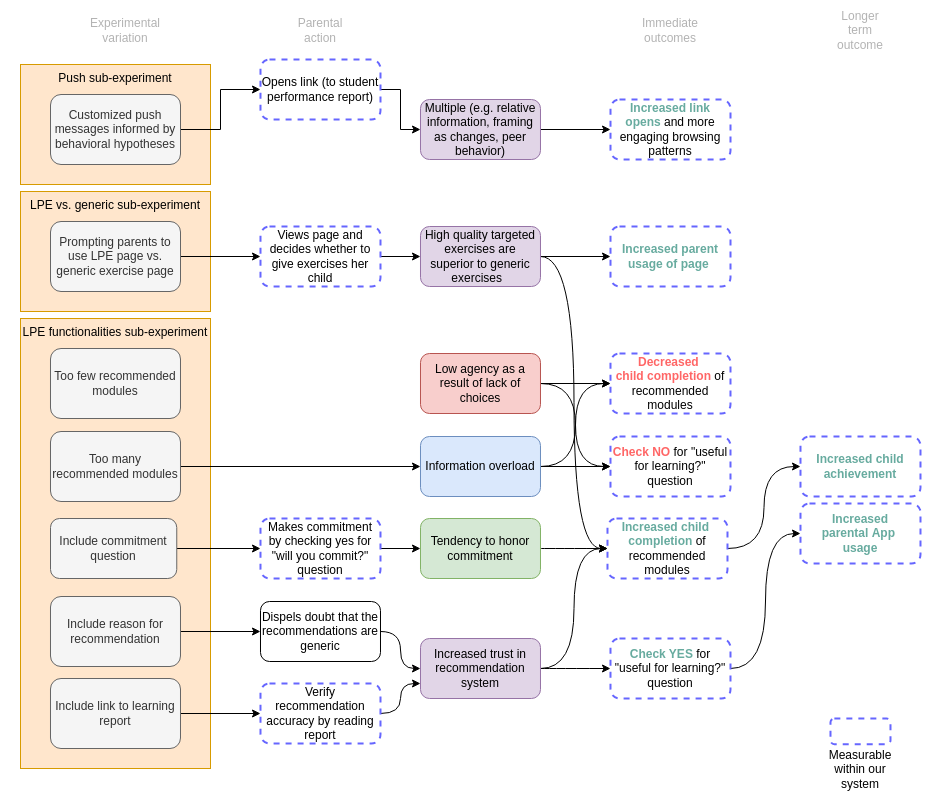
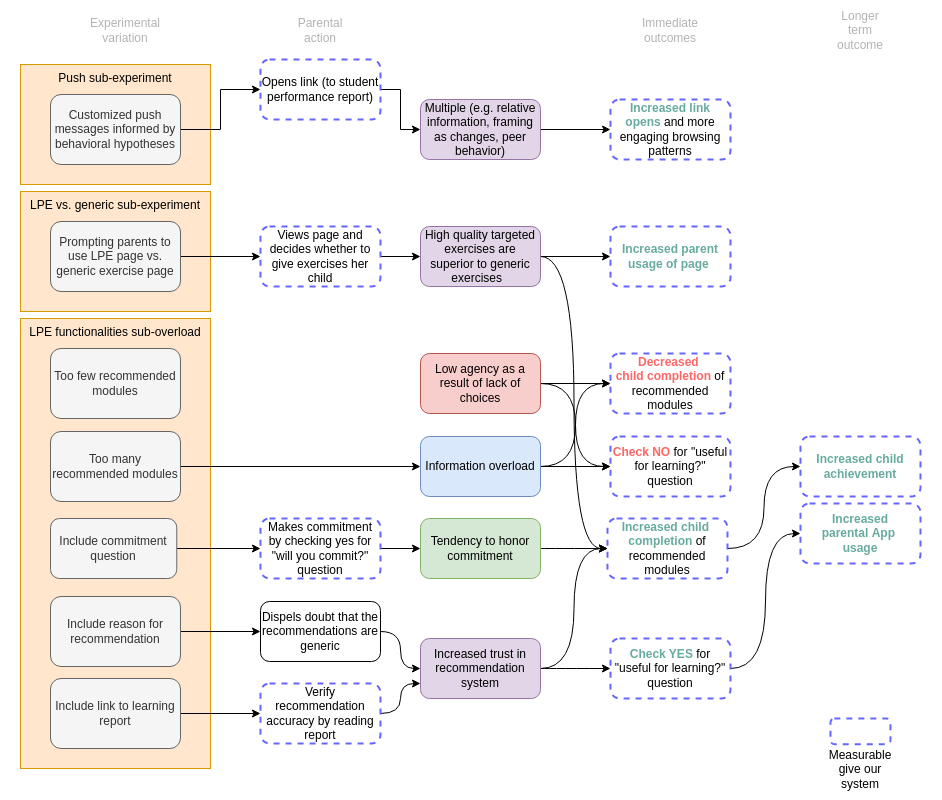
  <mxCell id="0" />
  <mxCell id="1" parent="0" />
- <mxCell id="2" value="LPE functionalities sub-experiment" style="rounded=0;whiteSpace=wrap;html=1;strokeWidth=1;verticalAlign=top;fillColor=#ffe6cc;strokeColor=#d79b00;" parent="1" vertex="1"><mxGeometry x="20" y="318" width="190" height="450" as="geometry" /></mxCell>
+ <mxCell id="2" value="LPE functionalities sub-overload" style="rounded=0;whiteSpace=wrap;html=1;strokeWidth=1;verticalAlign=top;fillColor=#ffe6cc;strokeColor=#d79b00;" parent="1" vertex="1"><mxGeometry x="20" y="318" width="190" height="450" as="geometry" /></mxCell>
  <mxCell id="3" style="edgeStyle=none;rounded=0;orthogonalLoop=1;jettySize=auto;html=1;exitX=1;exitY=0.5;exitDx=0;exitDy=0;entryX=0;entryY=0.5;entryDx=0;entryDy=0;fontColor=#B3B3B3;" parent="1" source="4" target="20" edge="1"><mxGeometry relative="1" as="geometry" /></mxCell>
  <mxCell id="4" value="Include commitment question" style="rounded=1;whiteSpace=wrap;html=1;strokeWidth=1;fillColor=#f5f5f5;strokeColor=#666666;fontColor=#333333;" parent="1" vertex="1"><mxGeometry x="50" y="518" width="126.25" height="60" as="geometry" /></mxCell>
  <mxCell id="5" style="edgeStyle=none;rounded=0;orthogonalLoop=1;jettySize=auto;html=1;exitX=1;exitY=0.5;exitDx=0;exitDy=0;entryX=0;entryY=0.5;entryDx=0;entryDy=0;fontColor=#B3B3B3;" parent="1" source="6" target="34" edge="1"><mxGeometry relative="1" as="geometry" /></mxCell>
  <mxCell id="6" value="Include reason for recommendation" style="rounded=1;whiteSpace=wrap;html=1;fillColor=#f5f5f5;strokeWidth=1;strokeColor=#666666;fontColor=#333333;" parent="1" vertex="1"><mxGeometry x="49.995" y="596" width="130" height="70" as="geometry" /></mxCell>
  <mxCell id="7" value="Too few recommended modules" style="rounded=1;whiteSpace=wrap;html=1;fillColor=#f5f5f5;strokeWidth=1;strokeColor=#666666;fontColor=#333333;" parent="1" vertex="1"><mxGeometry x="49.995" y="348" width="130" height="70" as="geometry" /></mxCell>
  <mxCell id="8" style="edgeStyle=none;rounded=0;orthogonalLoop=1;jettySize=auto;html=1;exitX=1;exitY=0.5;exitDx=0;exitDy=0;fontColor=#B3B3B3;" parent="1" source="9" target="13" edge="1"><mxGeometry relative="1" as="geometry" /></mxCell>
  <mxCell id="9" value="Include link to learning report" style="rounded=1;whiteSpace=wrap;html=1;fillColor=#f5f5f5;strokeWidth=1;strokeColor=#666666;fontColor=#333333;" parent="1" vertex="1"><mxGeometry x="49.995" y="678" width="130" height="70" as="geometry" /></mxCell>
  <mxCell id="10" style="rounded=0;orthogonalLoop=1;jettySize=auto;html=1;exitX=1;exitY=0.5;exitDx=0;exitDy=0;entryX=0;entryY=0.5;entryDx=0;entryDy=0;fontColor=#B3B3B3;" parent="1" source="11" target="23" edge="1"><mxGeometry relative="1" as="geometry" /></mxCell>
  <mxCell id="11" value="Too many recommended modules" style="rounded=1;whiteSpace=wrap;html=1;fillColor=#f5f5f5;strokeWidth=1;strokeColor=#666666;fontColor=#333333;" parent="1" vertex="1"><mxGeometry x="49.995" y="431" width="130" height="70" as="geometry" /></mxCell>
  <mxCell id="12" style="edgeStyle=orthogonalEdgeStyle;curved=1;rounded=0;orthogonalLoop=1;jettySize=auto;html=1;exitX=1;exitY=0.5;exitDx=0;exitDy=0;entryX=0;entryY=0.75;entryDx=0;entryDy=0;fontColor=#B3B3B3;" parent="1" source="13" target="37" edge="1"><mxGeometry relative="1" as="geometry" /></mxCell>
  <mxCell id="13" value="Verify recommendation accuracy by reading report" style="rounded=1;whiteSpace=wrap;html=1;dashed=1;strokeWidth=2;strokeColor=#6666FF;" parent="1" vertex="1"><mxGeometry x="259.99" y="683" width="120" height="60" as="geometry" /></mxCell>
  <mxCell id="14" value="" style="group" parent="1" vertex="1" connectable="0"><mxGeometry x="819.99" y="718" width="80" height="60" as="geometry" /></mxCell>
  <mxCell id="15" value="" style="rounded=1;whiteSpace=wrap;html=1;dashed=1;strokeWidth=2;strokeColor=#6666FF;" parent="14" vertex="1"><mxGeometry x="10" width="60" height="25.714" as="geometry" /></mxCell>
- <mxCell id="16" value="Measurable within our system" style="text;html=1;strokeColor=none;fillColor=none;align=center;verticalAlign=middle;whiteSpace=wrap;rounded=0;dashed=1;" parent="14" vertex="1"><mxGeometry y="42.857" width="80" height="17.143" as="geometry" /></mxCell>
+ <mxCell id="16" value="Measurable give our system" style="text;html=1;strokeColor=none;fillColor=none;align=center;verticalAlign=middle;whiteSpace=wrap;rounded=0;dashed=1;" parent="14" vertex="1"><mxGeometry y="42.857" width="80" height="17.143" as="geometry" /></mxCell>
  <mxCell id="17" style="edgeStyle=orthogonalEdgeStyle;curved=1;rounded=0;orthogonalLoop=1;jettySize=auto;html=1;exitX=1;exitY=0.5;exitDx=0;exitDy=0;entryX=0;entryY=0.5;entryDx=0;entryDy=0;fontColor=#B3B3B3;" parent="1" source="18" target="42" edge="1"><mxGeometry relative="1" as="geometry" /></mxCell>
  <mxCell id="18" value="&lt;b&gt;&lt;font color=&quot;#67ab9f&quot;&gt;Check YES&lt;/font&gt; &lt;/b&gt;for &quot;useful for learning?&quot; question" style="rounded=1;whiteSpace=wrap;html=1;dashed=1;strokeWidth=2;strokeColor=#6666FF;" parent="1" vertex="1"><mxGeometry x="609.99" y="638" width="120" height="60" as="geometry" /></mxCell>
  <mxCell id="19" style="edgeStyle=none;rounded=0;orthogonalLoop=1;jettySize=auto;html=1;exitX=1;exitY=0.5;exitDx=0;exitDy=0;entryX=0;entryY=0.5;entryDx=0;entryDy=0;fontColor=#B3B3B3;" parent="1" source="20" target="32" edge="1"><mxGeometry relative="1" as="geometry" /></mxCell>
  <mxCell id="20" value="Makes commitment by checking yes for &quot;will you commit?&quot; question" style="rounded=1;whiteSpace=wrap;html=1;dashed=1;strokeWidth=2;strokeColor=#6666FF;fillColor=none;" parent="1" vertex="1"><mxGeometry x="259.99" y="518" width="120" height="60" as="geometry" /></mxCell>
  <mxCell id="21" style="edgeStyle=orthogonalEdgeStyle;rounded=0;orthogonalLoop=1;jettySize=auto;html=1;exitX=1;exitY=0.5;exitDx=0;exitDy=0;entryX=0;entryY=0.5;entryDx=0;entryDy=0;fontColor=#B3B3B3;" parent="1" source="23" target="27" edge="1"><mxGeometry relative="1" as="geometry" /></mxCell>
  <mxCell id="22" style="edgeStyle=orthogonalEdgeStyle;rounded=0;orthogonalLoop=1;jettySize=auto;html=1;exitX=1;exitY=0.5;exitDx=0;exitDy=0;entryX=0;entryY=0.5;entryDx=0;entryDy=0;fontColor=#B3B3B3;curved=1;" parent="1" source="23" target="38" edge="1"><mxGeometry relative="1" as="geometry" /></mxCell>
  <mxCell id="23" value="Information overload" style="rounded=1;whiteSpace=wrap;html=1;fillColor=#dae8fc;strokeColor=#6c8ebf;" parent="1" vertex="1"><mxGeometry x="419.99" y="436" width="120" height="60" as="geometry" /></mxCell>
  <mxCell id="24" style="edgeStyle=orthogonalEdgeStyle;rounded=0;orthogonalLoop=1;jettySize=auto;html=1;exitX=1;exitY=0.5;exitDx=0;exitDy=0;entryX=0;entryY=0.5;entryDx=0;entryDy=0;fontColor=#B3B3B3;" parent="1" source="26" target="38" edge="1"><mxGeometry relative="1" as="geometry" /></mxCell>
  <mxCell id="25" style="edgeStyle=orthogonalEdgeStyle;rounded=0;orthogonalLoop=1;jettySize=auto;html=1;exitX=1;exitY=0.5;exitDx=0;exitDy=0;entryX=0;entryY=0.5;entryDx=0;entryDy=0;fontColor=#B3B3B3;curved=1;" parent="1" source="26" target="27" edge="1"><mxGeometry relative="1" as="geometry" /></mxCell>
  <mxCell id="26" value="Low agency as a result of lack of choices" style="rounded=1;whiteSpace=wrap;html=1;fillColor=#f8cecc;strokeColor=#b85450;" parent="1" vertex="1"><mxGeometry x="419.99" y="353" width="120" height="60" as="geometry" /></mxCell>
  <mxCell id="27" value="&lt;b&gt;&lt;font color=&quot;#ff6666&quot;&gt;Check NO&lt;/font&gt;&lt;/b&gt; for &quot;useful for learning?&quot; question" style="rounded=1;whiteSpace=wrap;html=1;dashed=1;strokeWidth=2;strokeColor=#6666FF;" parent="1" vertex="1"><mxGeometry x="609.99" y="436" width="120" height="60" as="geometry" /></mxCell>
  <mxCell id="28" style="edgeStyle=orthogonalEdgeStyle;curved=1;rounded=0;orthogonalLoop=1;jettySize=auto;html=1;exitX=1;exitY=0.5;exitDx=0;exitDy=0;entryX=0;entryY=0.5;entryDx=0;entryDy=0;fontColor=#B3B3B3;" parent="1" source="29" target="30" edge="1"><mxGeometry relative="1" as="geometry" /></mxCell>
  <mxCell id="29" value="&lt;font color=&quot;#67ab9f&quot;&gt;&lt;b&gt;Increased&lt;/b&gt;&amp;nbsp;&lt;b&gt;child&amp;nbsp;&lt;br&gt;completion&lt;/b&gt;&lt;/font&gt;&amp;nbsp;of recommended modules" style="rounded=1;whiteSpace=wrap;html=1;dashed=1;strokeWidth=2;strokeColor=#6666FF;" parent="1" vertex="1"><mxGeometry x="606.99" y="518" width="120" height="60" as="geometry" /></mxCell>
  <mxCell id="30" value="&lt;font color=&quot;#67ab9f&quot;&gt;&lt;b&gt;Increased child achievement&lt;/b&gt;&lt;/font&gt;" style="rounded=1;whiteSpace=wrap;html=1;dashed=1;strokeWidth=2;strokeColor=#6666FF;" parent="1" vertex="1"><mxGeometry x="799.99" y="436" width="120" height="60" as="geometry" /></mxCell>
  <mxCell id="31" style="edgeStyle=orthogonalEdgeStyle;curved=1;rounded=0;orthogonalLoop=1;jettySize=auto;html=1;exitX=1;exitY=0.5;exitDx=0;exitDy=0;entryX=0;entryY=0.5;entryDx=0;entryDy=0;fontColor=#B3B3B3;" parent="1" source="32" target="29" edge="1"><mxGeometry relative="1" as="geometry" /></mxCell>
  <mxCell id="32" value="Tendency to honor commitment" style="rounded=1;whiteSpace=wrap;html=1;fillColor=#d5e8d4;strokeColor=#82b366;" parent="1" vertex="1"><mxGeometry x="419.99" y="518" width="120" height="60" as="geometry" /></mxCell>
  <mxCell id="33" style="edgeStyle=orthogonalEdgeStyle;curved=1;rounded=0;orthogonalLoop=1;jettySize=auto;html=1;exitX=1;exitY=0.5;exitDx=0;exitDy=0;entryX=0;entryY=0.5;entryDx=0;entryDy=0;fontColor=#B3B3B3;" parent="1" source="34" target="37" edge="1"><mxGeometry relative="1" as="geometry" /></mxCell>
  <mxCell id="34" value="Dispels doubt that the recommendations are generic" style="rounded=1;whiteSpace=wrap;html=1;" parent="1" vertex="1"><mxGeometry x="259.99" y="601" width="120" height="60" as="geometry" /></mxCell>
  <mxCell id="35" style="edgeStyle=orthogonalEdgeStyle;curved=1;rounded=0;orthogonalLoop=1;jettySize=auto;html=1;exitX=1;exitY=0.5;exitDx=0;exitDy=0;entryX=0;entryY=0.5;entryDx=0;entryDy=0;fontColor=#B3B3B3;" parent="1" source="37" target="29" edge="1"><mxGeometry relative="1" as="geometry" /></mxCell>
  <mxCell id="36" style="edgeStyle=orthogonalEdgeStyle;curved=1;rounded=0;orthogonalLoop=1;jettySize=auto;html=1;exitX=1;exitY=0.5;exitDx=0;exitDy=0;entryX=0;entryY=0.5;entryDx=0;entryDy=0;fontColor=#B3B3B3;" parent="1" source="37" target="18" edge="1"><mxGeometry relative="1" as="geometry" /></mxCell>
  <mxCell id="37" value="&lt;span&gt;Increased trust in recommendation system&lt;/span&gt;" style="rounded=1;whiteSpace=wrap;html=1;strokeColor=#9673a6;strokeWidth=1;fillColor=#e1d5e7;" parent="1" vertex="1"><mxGeometry x="419.99" y="638" width="120" height="60" as="geometry" /></mxCell>
  <mxCell id="38" value="&lt;font color=&quot;#ff6666&quot;&gt;&lt;b&gt;Decreased&lt;/b&gt;&amp;nbsp;&lt;br&gt;&lt;b&gt;child completion&lt;/b&gt;&lt;/font&gt; of recommended modules" style="rounded=1;whiteSpace=wrap;html=1;dashed=1;strokeWidth=2;strokeColor=#6666FF;" parent="1" vertex="1"><mxGeometry x="609.99" y="353" width="120" height="60" as="geometry" /></mxCell>
  <mxCell id="39" value="Parental action" style="text;html=1;strokeColor=none;fillColor=none;align=center;verticalAlign=middle;whiteSpace=wrap;rounded=0;fontColor=#B3B3B3;" parent="1" vertex="1"><mxGeometry x="299.99" y="20" width="40" height="20" as="geometry" /></mxCell>
  <mxCell id="40" value="Immediate outcomes" style="text;html=1;strokeColor=none;fillColor=none;align=center;verticalAlign=middle;whiteSpace=wrap;rounded=0;fontColor=#B3B3B3;" parent="1" vertex="1"><mxGeometry x="650" y="20" width="40" height="20" as="geometry" /></mxCell>
  <mxCell id="41" value="Longer term outcome" style="text;html=1;strokeColor=none;fillColor=none;align=center;verticalAlign=middle;whiteSpace=wrap;rounded=0;fontColor=#B3B3B3;" parent="1" vertex="1"><mxGeometry x="840" y="20" width="40" height="20" as="geometry" /></mxCell>
  <mxCell id="42" value="&lt;font color=&quot;#67ab9f&quot;&gt;&lt;b&gt;Increased parental&amp;nbsp;&lt;/b&gt;&lt;/font&gt;&lt;b style=&quot;color: rgb(103 , 171 , 159)&quot;&gt;App&amp;nbsp;&lt;/b&gt;&lt;font color=&quot;#67ab9f&quot;&gt;&lt;b&gt;&lt;br&gt;usage&lt;/b&gt;&lt;/font&gt;" style="rounded=1;whiteSpace=wrap;html=1;dashed=1;strokeWidth=2;strokeColor=#6666FF;" parent="1" vertex="1"><mxGeometry x="799.99" y="503" width="120" height="60" as="geometry" /></mxCell>
  <mxCell id="43" value="Experimental variation" style="text;html=1;strokeColor=none;fillColor=none;align=center;verticalAlign=middle;whiteSpace=wrap;rounded=0;fontColor=#B3B3B3;" vertex="1" parent="1"><mxGeometry x="105.01" y="20" width="40" height="20" as="geometry" /></mxCell>
  <mxCell id="44" value="Push sub-experiment" style="rounded=0;whiteSpace=wrap;html=1;strokeWidth=1;verticalAlign=top;fillColor=#ffe6cc;strokeColor=#d79b00;" vertex="1" parent="1"><mxGeometry x="20" y="64" width="190" height="120" as="geometry" /></mxCell>
  <mxCell id="45" style="edgeStyle=orthogonalEdgeStyle;rounded=0;orthogonalLoop=1;jettySize=auto;html=1;exitX=1;exitY=0.5;exitDx=0;exitDy=0;entryX=0;entryY=0.5;entryDx=0;entryDy=0;" edge="1" parent="1" source="46" target="48"><mxGeometry relative="1" as="geometry" /></mxCell>
  <mxCell id="46" value="Customized push messages informed by behavioral hypotheses" style="rounded=1;whiteSpace=wrap;html=1;fillColor=#f5f5f5;strokeWidth=1;strokeColor=#666666;fontColor=#333333;" vertex="1" parent="1"><mxGeometry x="50.005" y="94" width="130" height="70" as="geometry" /></mxCell>
  <mxCell id="47" style="edgeStyle=orthogonalEdgeStyle;rounded=0;orthogonalLoop=1;jettySize=auto;html=1;exitX=1;exitY=0.5;exitDx=0;exitDy=0;entryX=0;entryY=0.5;entryDx=0;entryDy=0;" edge="1" parent="1" source="48" target="50"><mxGeometry relative="1" as="geometry" /></mxCell>
  <mxCell id="48" value="Opens link (to student performance report)" style="rounded=1;whiteSpace=wrap;html=1;dashed=1;strokeWidth=2;strokeColor=#6666FF;fillColor=none;" vertex="1" parent="1"><mxGeometry x="259.99" y="59" width="120" height="60" as="geometry" /></mxCell>
  <mxCell id="49" style="edgeStyle=orthogonalEdgeStyle;rounded=0;orthogonalLoop=1;jettySize=auto;html=1;exitX=1;exitY=0.5;exitDx=0;exitDy=0;entryX=0;entryY=0.5;entryDx=0;entryDy=0;" edge="1" parent="1" source="50" target="51"><mxGeometry relative="1" as="geometry" /></mxCell>
  <mxCell id="50" value="&lt;span&gt;Multiple (e.g. relative information, framing as changes, peer behavior)&lt;/span&gt;" style="rounded=1;whiteSpace=wrap;html=1;strokeColor=#9673a6;strokeWidth=1;fillColor=#e1d5e7;" vertex="1" parent="1"><mxGeometry x="419.99" y="99" width="120" height="60" as="geometry" /></mxCell>
  <mxCell id="51" value="&lt;b&gt;&lt;font color=&quot;#67ab9f&quot;&gt;Increased link opens&lt;/font&gt;&lt;/b&gt; and more engaging browsing patterns" style="rounded=1;whiteSpace=wrap;html=1;dashed=1;strokeWidth=2;strokeColor=#6666FF;fillColor=none;" vertex="1" parent="1"><mxGeometry x="610" y="99" width="120" height="60" as="geometry" /></mxCell>
  <mxCell id="52" value="LPE vs. generic sub-experiment" style="rounded=0;whiteSpace=wrap;html=1;strokeWidth=1;verticalAlign=top;fillColor=#ffe6cc;strokeColor=#d79b00;" vertex="1" parent="1"><mxGeometry x="20" y="191" width="190" height="120" as="geometry" /></mxCell>
  <mxCell id="53" style="edgeStyle=orthogonalEdgeStyle;rounded=0;orthogonalLoop=1;jettySize=auto;html=1;exitX=1;exitY=0.5;exitDx=0;exitDy=0;entryX=0;entryY=0.5;entryDx=0;entryDy=0;" edge="1" parent="1" source="54" target="56"><mxGeometry relative="1" as="geometry" /></mxCell>
  <mxCell id="54" value="Prompting parents to use LPE page vs. generic exercise page" style="rounded=1;whiteSpace=wrap;html=1;fillColor=#f5f5f5;strokeWidth=1;strokeColor=#666666;fontColor=#333333;" vertex="1" parent="1"><mxGeometry x="50.005" y="221" width="130" height="70" as="geometry" /></mxCell>
  <mxCell id="55" style="edgeStyle=orthogonalEdgeStyle;rounded=0;orthogonalLoop=1;jettySize=auto;html=1;exitX=1;exitY=0.5;exitDx=0;exitDy=0;entryX=0;entryY=0.5;entryDx=0;entryDy=0;" edge="1" parent="1" source="56" target="59"><mxGeometry relative="1" as="geometry" /></mxCell>
  <mxCell id="56" value="Views page and decides whether to give exercises her child" style="rounded=1;whiteSpace=wrap;html=1;dashed=1;strokeWidth=2;strokeColor=#6666FF;fillColor=none;" vertex="1" parent="1"><mxGeometry x="259.99" y="226" width="120" height="60" as="geometry" /></mxCell>
  <mxCell id="57" style="edgeStyle=orthogonalEdgeStyle;rounded=0;orthogonalLoop=1;jettySize=auto;html=1;exitX=1;exitY=0.5;exitDx=0;exitDy=0;entryX=0;entryY=0.5;entryDx=0;entryDy=0;" edge="1" parent="1" source="59" target="60"><mxGeometry relative="1" as="geometry" /></mxCell>
  <mxCell id="58" style="edgeStyle=orthogonalEdgeStyle;rounded=0;orthogonalLoop=1;jettySize=auto;html=1;exitX=1;exitY=0.5;exitDx=0;exitDy=0;entryX=0;entryY=0.5;entryDx=0;entryDy=0;curved=1;" edge="1" parent="1" source="59" target="29"><mxGeometry relative="1" as="geometry" /></mxCell>
  <mxCell id="59" value="&lt;span&gt;High quality targeted exercises are superior to generic exercises&amp;nbsp;&amp;nbsp;&lt;/span&gt;" style="rounded=1;whiteSpace=wrap;html=1;strokeColor=#9673a6;strokeWidth=1;fillColor=#e1d5e7;" vertex="1" parent="1"><mxGeometry x="419.99" y="226" width="120" height="60" as="geometry" /></mxCell>
  <mxCell id="60" value="&lt;b&gt;&lt;font color=&quot;#67ab9f&quot;&gt;Increased parent usage of page&amp;nbsp;&lt;/font&gt;&lt;/b&gt;" style="rounded=1;whiteSpace=wrap;html=1;dashed=1;strokeWidth=2;strokeColor=#6666FF;fillColor=none;" vertex="1" parent="1"><mxGeometry x="610" y="226" width="120" height="60" as="geometry" /></mxCell>
